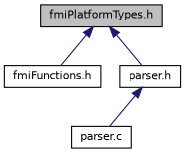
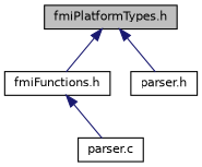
  digraph {
    node [color=black fillcolor=white fontname=Helvetica fontsize=10 shape=record style=filled]
    edge [color=midnightblue dir=back fontname=Helvetica fontsize=10 labelfontname=Helvetica labelfontsize=10 style=solid]
    n1 [fillcolor=grey75 fontcolor=black height=0.2 label="fmiPlatformTypes.h" width=0.4]
    n2 [height=0.2 label="fmiFunctions.h" width=0.4]
    n3 [height=0.2 label="parser.h" width=0.4]
    n4 [height=0.2 label="parser.c" width=0.4]
    n1 -> n2
    n1 -> n3
-   n3 -> n4
+   n2 -> n4
  }
